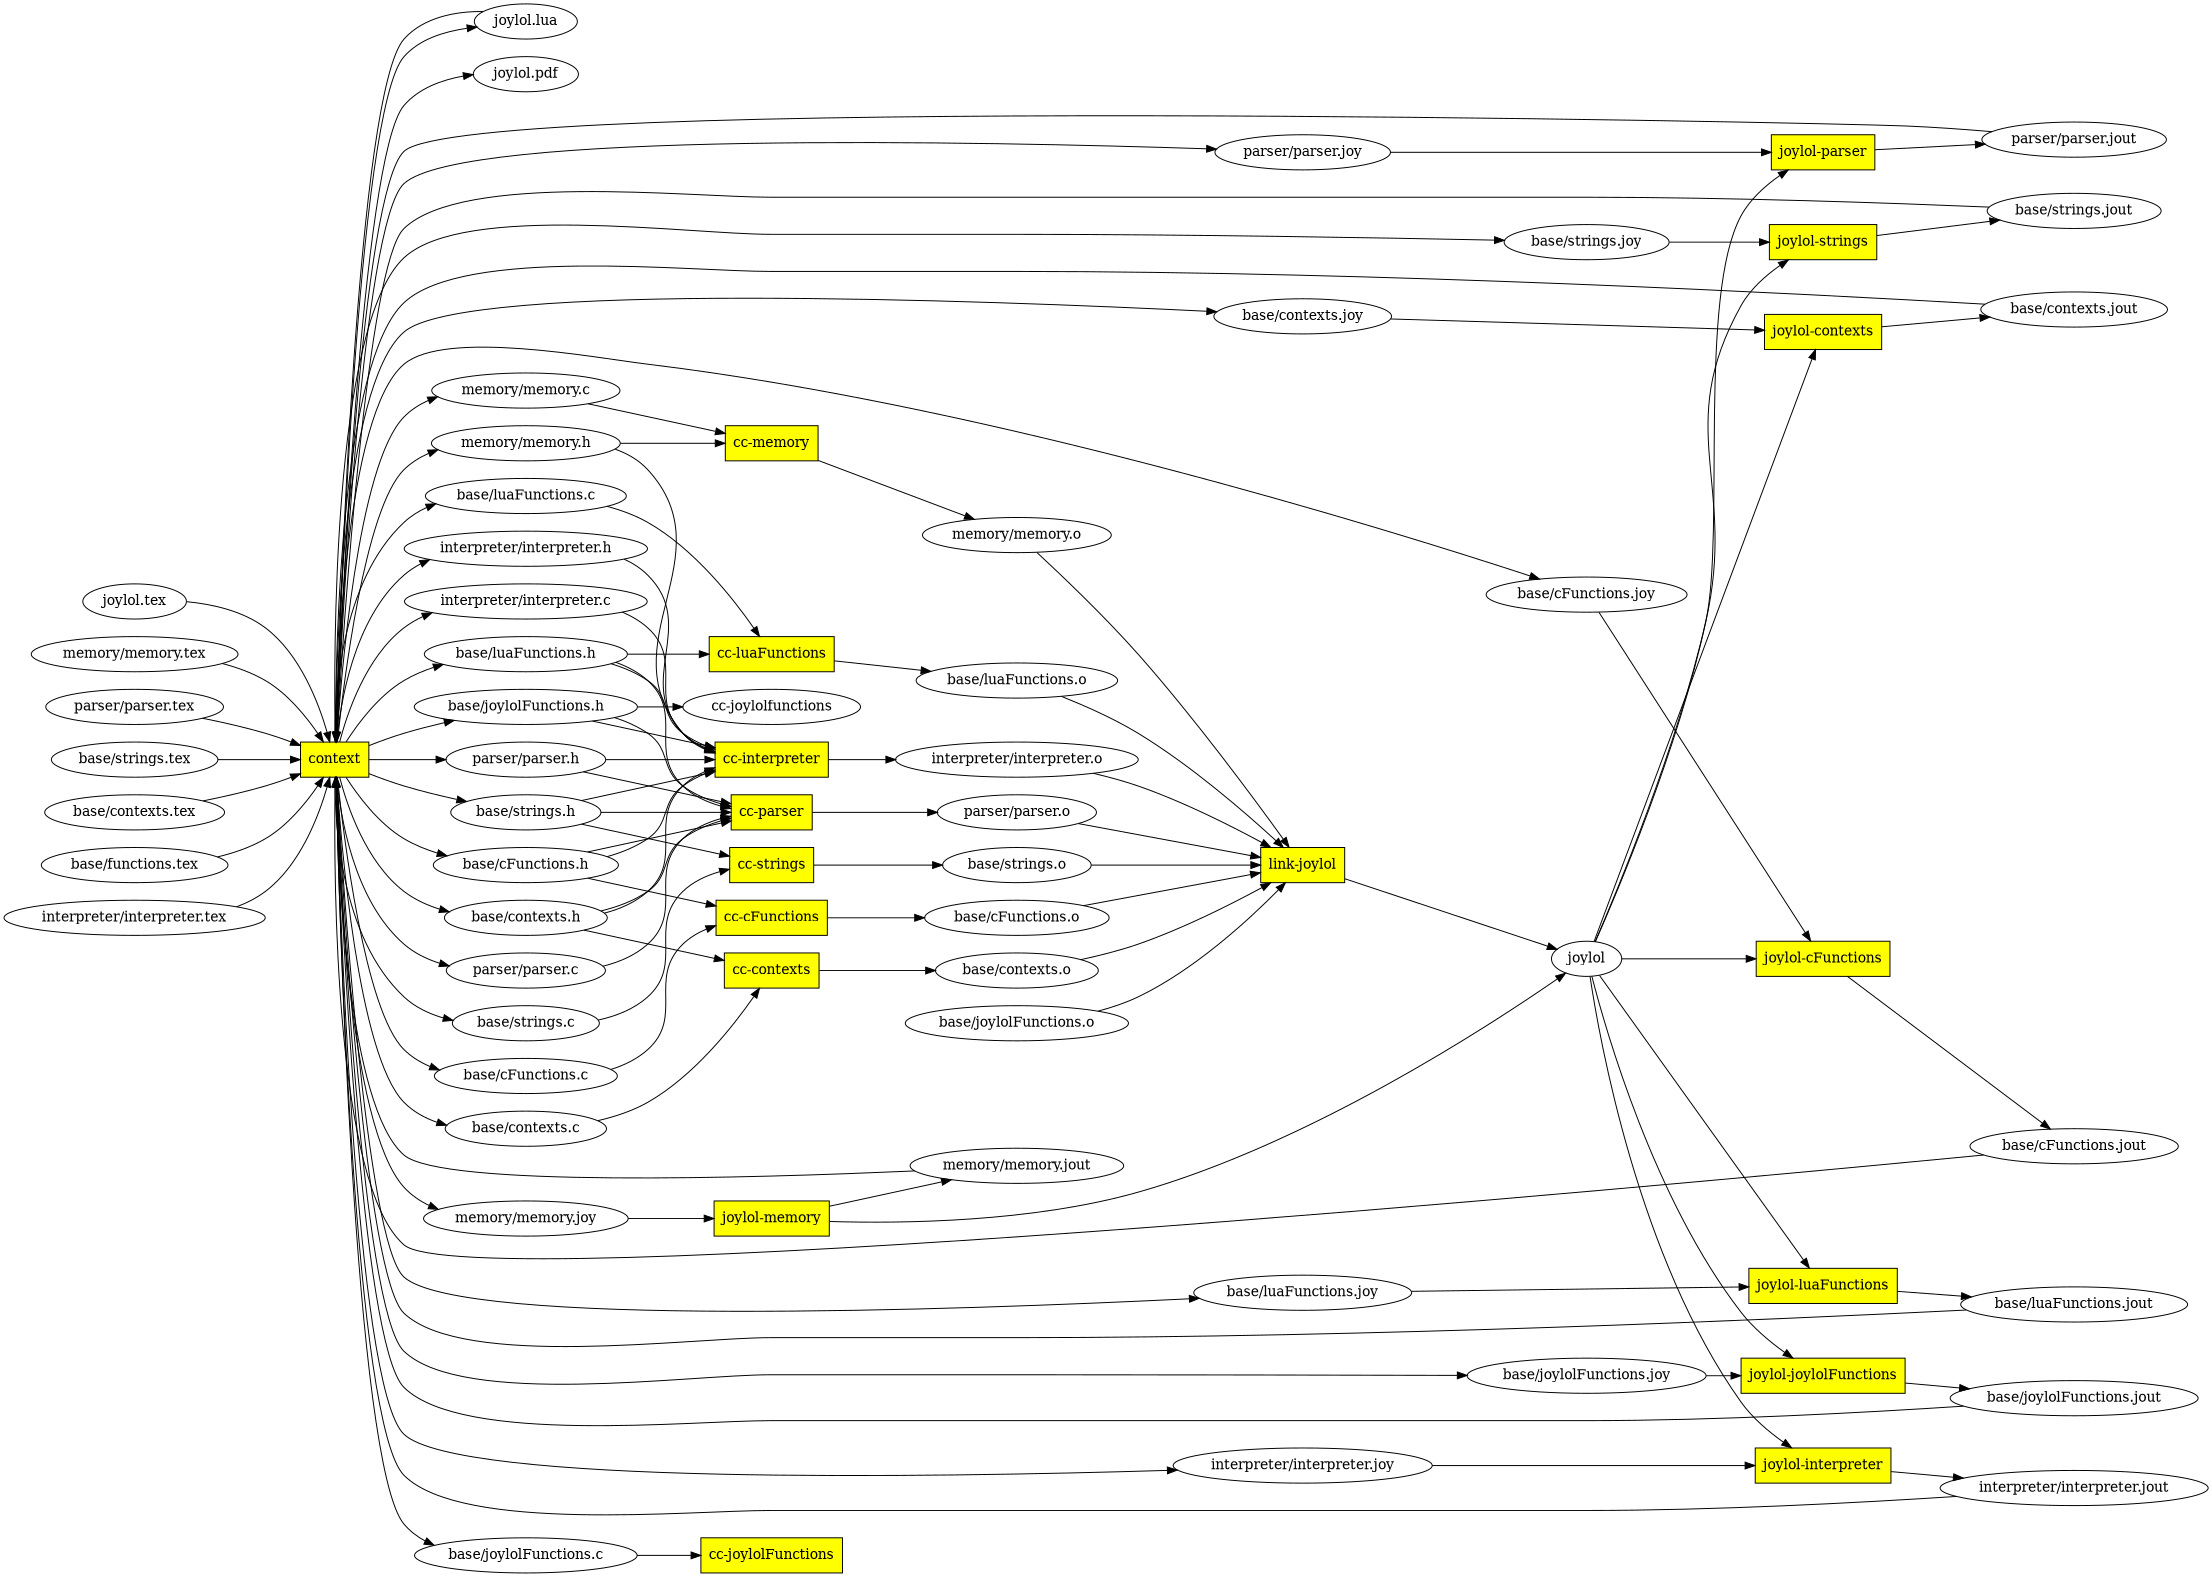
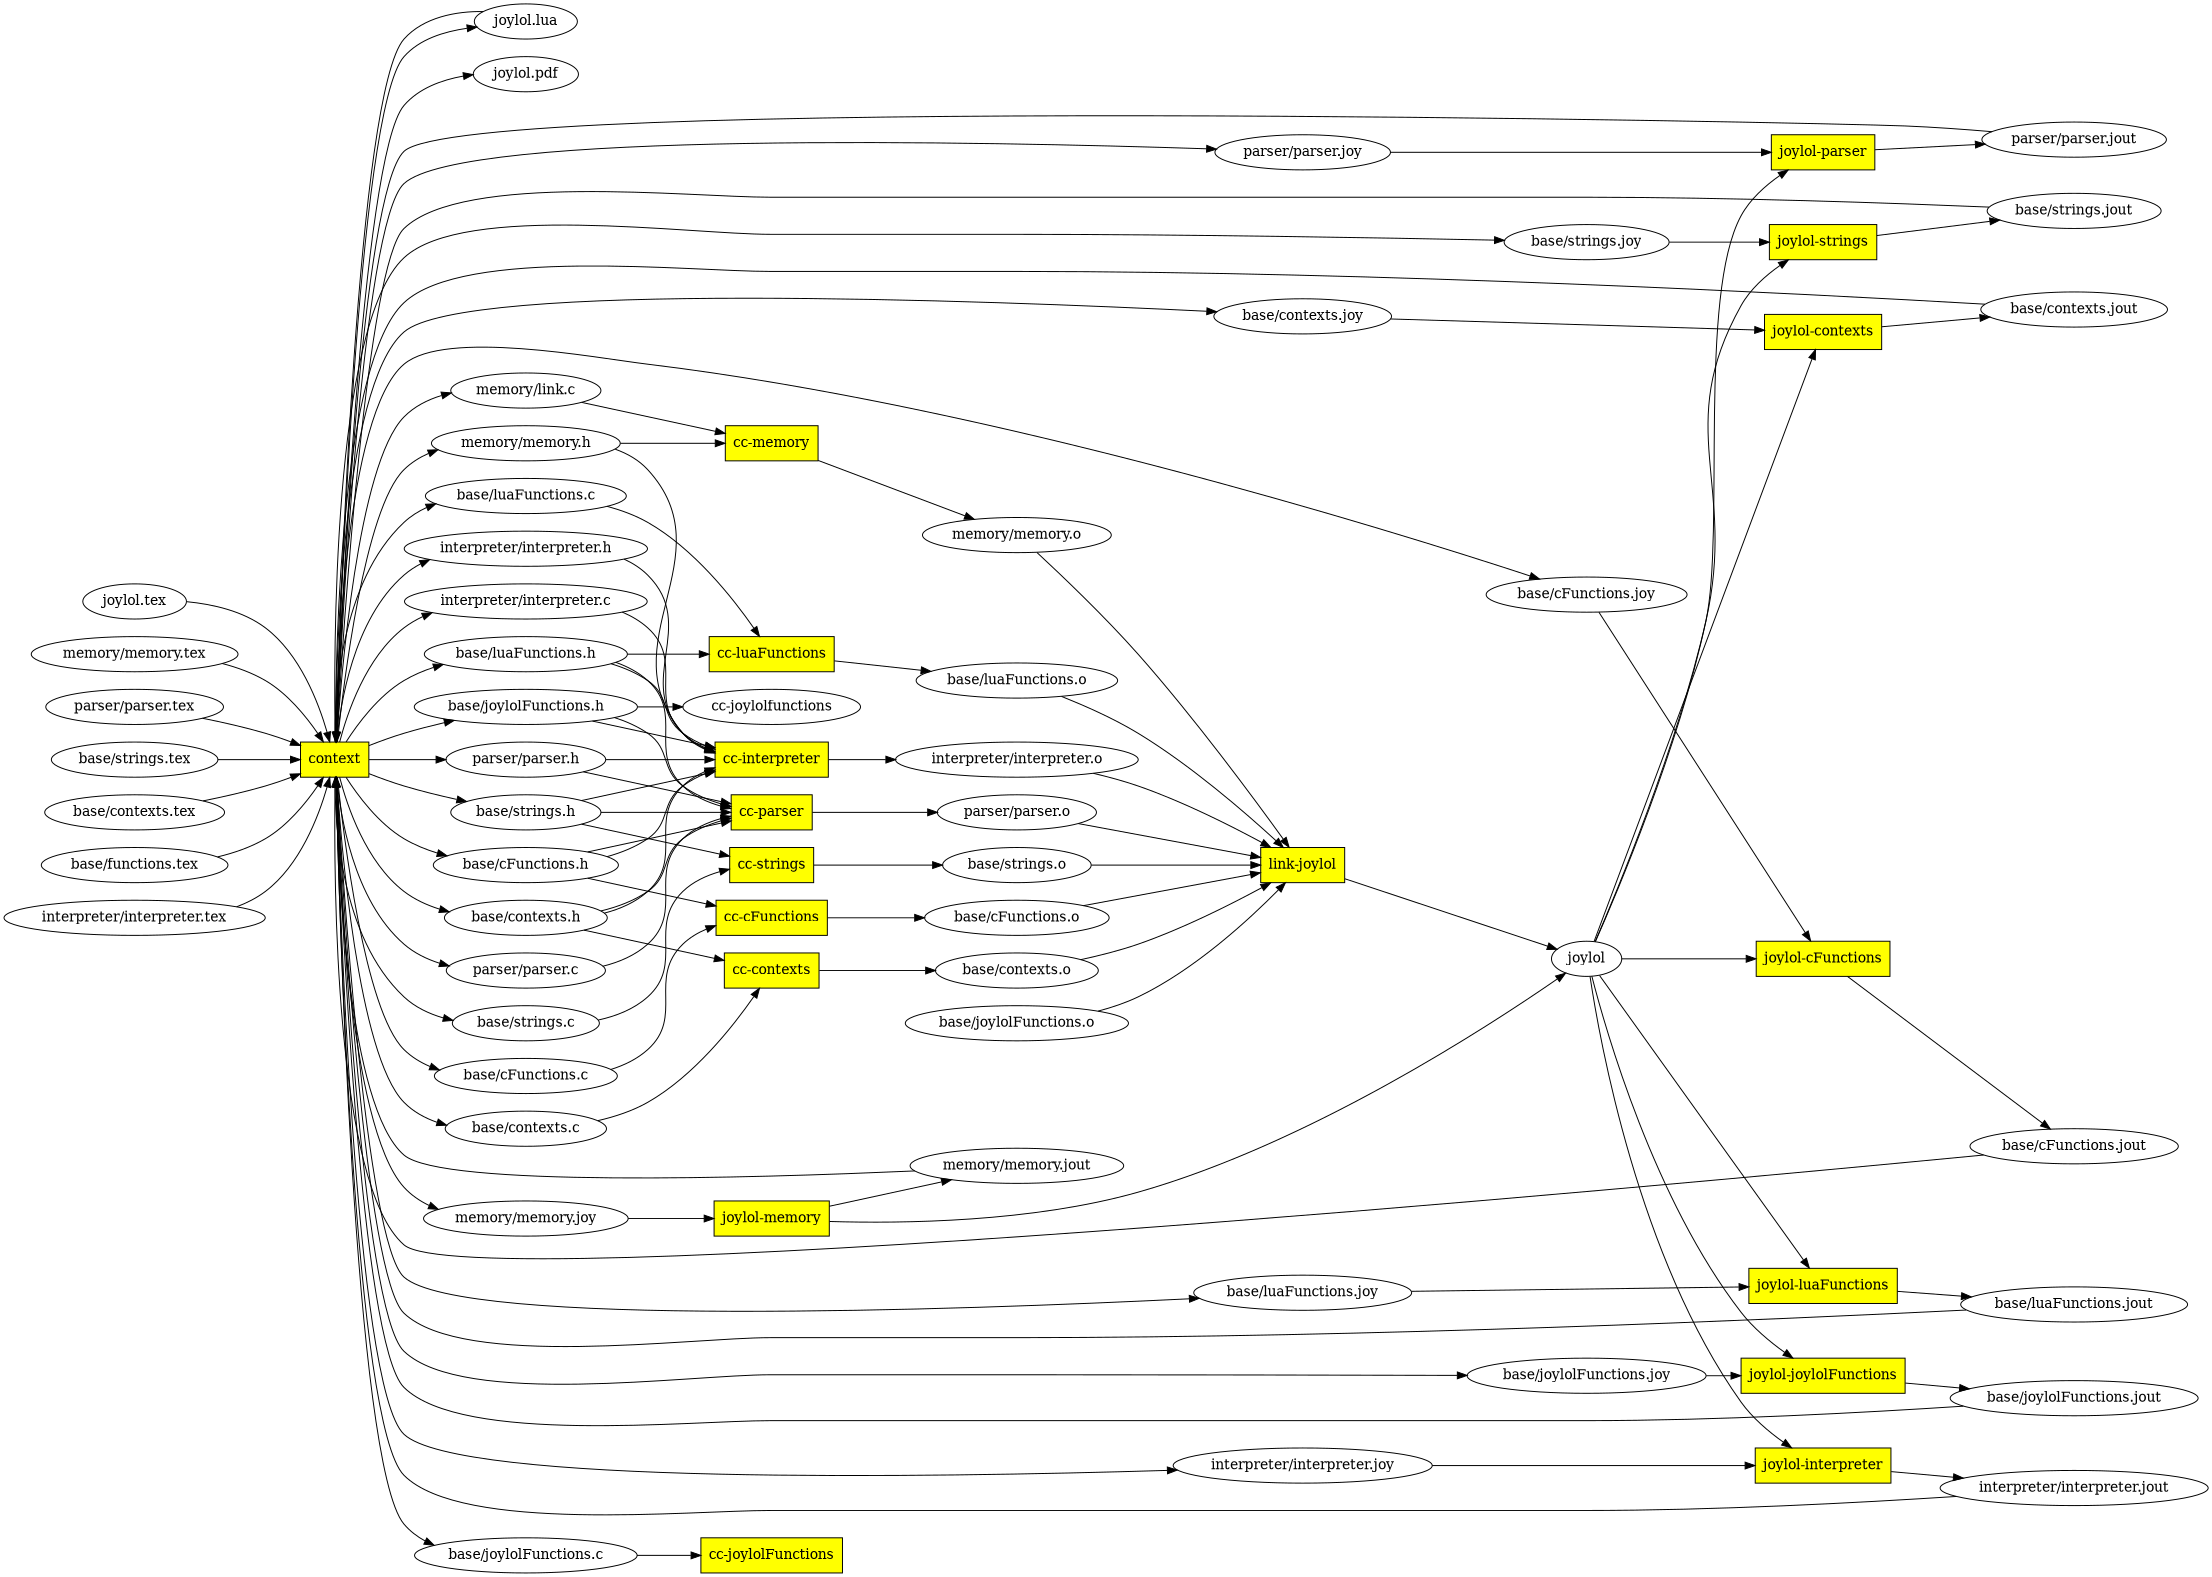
  strict digraph {
    rankdir=LR
    context [fillcolor=yellow shape=box style=filled]
    "joylol.lua"
    "joylol.pdf"
-   "memory/memory.c"
+   "memory/memory.c" [label="memory/link.c"]
    "memory/memory.h"
    "parser/parser.c"
    "parser/parser.h"
    "base/strings.c"
    "base/strings.h"
    "base/contexts.c"
    "base/contexts.h"
    "base/cFunctions.c"
    "base/cFunctions.h"
    "base/luaFunctions.c"
    "base/luaFunctions.h"
    "base/joylolFunctions.c"
    "base/joylolFunctions.h"
    "interpreter/interpreter.c"
    "interpreter/interpreter.h"
    "memory/memory.joy"
    "parser/parser.joy"
    "base/strings.joy"
    "base/contexts.joy"
    "base/cFunctions.joy"
    "base/luaFunctions.joy"
    "base/joylolFunctions.joy"
    "interpreter/interpreter.joy"
    "joylol.tex"
    "memory/memory.tex"
    "parser/parser.tex"
    "base/strings.tex"
    "base/contexts.tex"
    "base/functions.tex"
    "interpreter/interpreter.tex"
    "cc-memory" [fillcolor=yellow shape=box style=filled]
    "cc-interpreter" [fillcolor=yellow shape=box style=filled]
    "cc-parser" [fillcolor=yellow shape=box style=filled]
    "cc-strings" [fillcolor=yellow shape=box style=filled]
    "cc-contexts" [fillcolor=yellow shape=box style=filled]
    "cc-cFunctions" [fillcolor=yellow shape=box style=filled]
    "cc-luaFunctions" [fillcolor=yellow shape=box style=filled]
    "cc-joylolFunctions" [fillcolor=yellow shape=box style=filled]
    "cc-joylolfunctions"
    "joylol-memory" [fillcolor=yellow shape=box style=filled]
    "joylol-parser" [fillcolor=yellow shape=box style=filled]
    "joylol-strings" [fillcolor=yellow shape=box style=filled]
    "joylol-contexts" [fillcolor=yellow shape=box style=filled]
    "joylol-cFunctions" [fillcolor=yellow shape=box style=filled]
    "joylol-luaFunctions" [fillcolor=yellow shape=box style=filled]
    "joylol-joylolFunctions" [fillcolor=yellow shape=box style=filled]
    "joylol-interpreter" [fillcolor=yellow shape=box style=filled]
    "memory/memory.o"
    "interpreter/interpreter.o"
    "parser/parser.o"
    "base/strings.o"
    "base/contexts.o"
    "base/cFunctions.o"
    "base/luaFunctions.o"
    "memory/memory.jout"
    joylol
    "parser/parser.jout"
    "base/strings.jout"
    "base/contexts.jout"
    "base/cFunctions.jout"
    "base/luaFunctions.jout"
    "base/joylolFunctions.jout"
    "interpreter/interpreter.jout"
    "link-joylol" [fillcolor=yellow shape=box style=filled]
    "base/joylolFunctions.o"
    context -> "joylol.lua"
    context -> "joylol.pdf"
    context -> "memory/memory.c"
    context -> "memory/memory.h"
    context -> "parser/parser.c"
    context -> "parser/parser.h"
    context -> "base/strings.c"
    context -> "base/strings.h"
    context -> "base/contexts.c"
    context -> "base/contexts.h"
    context -> "base/cFunctions.c"
    context -> "base/cFunctions.h"
    context -> "base/luaFunctions.c"
    context -> "base/luaFunctions.h"
    context -> "base/joylolFunctions.c"
    context -> "base/joylolFunctions.h"
    context -> "interpreter/interpreter.c"
    context -> "interpreter/interpreter.h"
    context -> "memory/memory.joy"
    context -> "parser/parser.joy"
    context -> "base/strings.joy"
    context -> "base/contexts.joy"
    context -> "base/cFunctions.joy"
    context -> "base/luaFunctions.joy"
    context -> "base/joylolFunctions.joy"
    context -> "interpreter/interpreter.joy"
    "joylol.lua" -> context
    "memory/memory.c" -> "cc-memory"
    "memory/memory.h" -> "cc-memory"
    "memory/memory.h" -> "cc-interpreter"
    "parser/parser.c" -> "cc-parser"
    "parser/parser.h" -> "cc-interpreter"
    "parser/parser.h" -> "cc-parser"
    "base/strings.c" -> "cc-strings"
    "base/strings.h" -> "cc-interpreter"
    "base/strings.h" -> "cc-parser"
    "base/strings.h" -> "cc-strings"
    "base/contexts.c" -> "cc-contexts"
    "base/contexts.h" -> "cc-interpreter"
    "base/contexts.h" -> "cc-parser"
    "base/contexts.h" -> "cc-contexts"
    "base/cFunctions.c" -> "cc-cFunctions"
    "base/cFunctions.h" -> "cc-interpreter"
    "base/cFunctions.h" -> "cc-parser"
    "base/cFunctions.h" -> "cc-cFunctions"
    "base/luaFunctions.c" -> "cc-luaFunctions"
    "base/luaFunctions.h" -> "cc-interpreter"
    "base/luaFunctions.h" -> "cc-parser"
    "base/luaFunctions.h" -> "cc-luaFunctions"
    "base/joylolFunctions.c" -> "cc-joylolFunctions"
    "base/joylolFunctions.h" -> "cc-interpreter"
    "base/joylolFunctions.h" -> "cc-parser"
    "base/joylolFunctions.h" -> "cc-joylolfunctions"
    "interpreter/interpreter.c" -> "cc-interpreter"
    "interpreter/interpreter.h" -> "cc-interpreter"
    "memory/memory.joy" -> "joylol-memory"
    "parser/parser.joy" -> "joylol-parser"
    "base/strings.joy" -> "joylol-strings"
    "base/contexts.joy" -> "joylol-contexts"
    "base/cFunctions.joy" -> "joylol-cFunctions"
    "base/luaFunctions.joy" -> "joylol-luaFunctions"
    "base/joylolFunctions.joy" -> "joylol-joylolFunctions"
    "interpreter/interpreter.joy" -> "joylol-interpreter"
    "joylol.tex" -> context
    "memory/memory.tex" -> context
    "parser/parser.tex" -> context
    "base/strings.tex" -> context
    "base/contexts.tex" -> context
    "base/functions.tex" -> context
    "interpreter/interpreter.tex" -> context
    "cc-memory" -> "memory/memory.o"
    "cc-interpreter" -> "interpreter/interpreter.o"
    "cc-parser" -> "parser/parser.o"
    "cc-strings" -> "base/strings.o"
    "cc-contexts" -> "base/contexts.o"
    "cc-cFunctions" -> "base/cFunctions.o"
    "cc-luaFunctions" -> "base/luaFunctions.o"
    "joylol-memory" -> "memory/memory.jout"
    "joylol-memory" -> joylol
    "joylol-parser" -> "parser/parser.jout"
    "joylol-strings" -> "base/strings.jout"
    "joylol-contexts" -> "base/contexts.jout"
    "joylol-cFunctions" -> "base/cFunctions.jout"
    "joylol-luaFunctions" -> "base/luaFunctions.jout"
    "joylol-joylolFunctions" -> "base/joylolFunctions.jout"
    "joylol-interpreter" -> "interpreter/interpreter.jout"
    "memory/memory.o" -> "link-joylol"
    "interpreter/interpreter.o" -> "link-joylol"
    "parser/parser.o" -> "link-joylol"
    "base/strings.o" -> "link-joylol"
    "base/contexts.o" -> "link-joylol"
    "base/cFunctions.o" -> "link-joylol"
    "base/luaFunctions.o" -> "link-joylol"
    "memory/memory.jout" -> context
    joylol -> "joylol-parser"
    joylol -> "joylol-strings"
    joylol -> "joylol-contexts"
    joylol -> "joylol-cFunctions"
    joylol -> "joylol-luaFunctions"
    joylol -> "joylol-joylolFunctions"
    joylol -> "joylol-interpreter"
    "parser/parser.jout" -> context
    "base/strings.jout" -> context
    "base/contexts.jout" -> context
    "base/cFunctions.jout" -> context
    "base/luaFunctions.jout" -> context
    "base/joylolFunctions.jout" -> context
    "interpreter/interpreter.jout" -> context
    "link-joylol" -> joylol
    "base/joylolFunctions.o" -> "link-joylol"
  }
